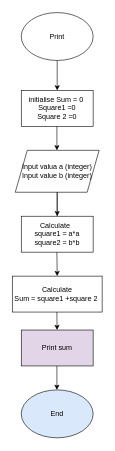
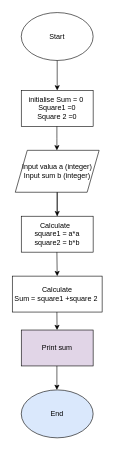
  <mxCell id="0" />
  <mxCell id="1" parent="0" />
- <mxCell id="2" value="Print" style="ellipse;whiteSpace=wrap;html=1;" vertex="1" parent="1"><mxGeometry x="35" y="20" width="120" height="80" as="geometry" /></mxCell>
+ <mxCell id="2" value="Start" style="ellipse;whiteSpace=wrap;html=1;" vertex="1" parent="1"><mxGeometry x="35" y="20" width="120" height="80" as="geometry" /></mxCell>
  <mxCell id="3" value="" style="endArrow=classic;html=1;rounded=0;" edge="1" parent="1"><mxGeometry width="50" height="50" relative="1" as="geometry"><mxPoint x="95" y="100" as="sourcePoint" /><mxPoint x="95" y="150" as="targetPoint" /></mxGeometry></mxCell>
  <mxCell id="4" value="initialise Sum = 0&amp;nbsp;&lt;br&gt;Square1 =0&lt;br&gt;Square 2 =0" style="rounded=0;whiteSpace=wrap;html=1;" vertex="1" parent="1"><mxGeometry x="35" y="150" width="120" height="60" as="geometry" /></mxCell>
  <mxCell id="5" value="" style="endArrow=classic;html=1;rounded=0;" edge="1" parent="1"><mxGeometry width="50" height="50" relative="1" as="geometry"><mxPoint x="94.5" y="210" as="sourcePoint" /><mxPoint x="94.5" y="250" as="targetPoint" /><Array as="points"><mxPoint x="94.5" y="230" /></Array></mxGeometry></mxCell>
- <mxCell id="6" value="Input valua a (integer)&lt;br&gt;Input value b (integer)" style="shape=parallelogram;perimeter=parallelogramPerimeter;whiteSpace=wrap;html=1;fixedSize=1;" vertex="1" parent="1"><mxGeometry x="25" y="250" width="140" height="70" as="geometry" /></mxCell>
+ <mxCell id="6" value="Input valua a (integer)&lt;br&gt;Input sum b (integer)" style="shape=parallelogram;perimeter=parallelogramPerimeter;whiteSpace=wrap;html=1;fixedSize=1;" vertex="1" parent="1"><mxGeometry x="25" y="250" width="140" height="70" as="geometry" /></mxCell>
  <mxCell id="7" value="" style="endArrow=classic;html=1;rounded=0;" edge="1" parent="1"><mxGeometry width="50" height="50" relative="1" as="geometry"><mxPoint x="95" y="360" as="sourcePoint" /><mxPoint x="95" y="360" as="targetPoint" /><Array as="points"><mxPoint x="95" y="320" /></Array></mxGeometry></mxCell>
  <mxCell id="8" value="Calculate &amp;nbsp;&lt;br&gt;square1 = a*a&lt;br&gt;square2 = b*b" style="rounded=0;whiteSpace=wrap;html=1;" vertex="1" parent="1"><mxGeometry x="35" y="360" width="120" height="60" as="geometry" /></mxCell>
  <mxCell id="9" value="Calculate&lt;br&gt;Sum = square1 +square 2&amp;nbsp;" style="rounded=0;whiteSpace=wrap;html=1;" vertex="1" parent="1"><mxGeometry x="20" y="460" width="150" height="60" as="geometry" /></mxCell>
  <mxCell id="10" value="" style="endArrow=classic;html=1;rounded=0;" edge="1" parent="1"><mxGeometry width="50" height="50" relative="1" as="geometry"><mxPoint x="94.5" y="420" as="sourcePoint" /><mxPoint x="95" y="460" as="targetPoint" /></mxGeometry></mxCell>
  <mxCell id="11" value="" style="endArrow=classic;html=1;rounded=0;" edge="1" parent="1" target="12"><mxGeometry width="50" height="50" relative="1" as="geometry"><mxPoint x="94.5" y="520" as="sourcePoint" /><mxPoint x="94.5" y="580" as="targetPoint" /></mxGeometry></mxCell>
  <mxCell id="12" value="Print sum" style="rounded=0;whiteSpace=wrap;html=1;fillColor=#e1d5e7;" vertex="1" parent="1"><mxGeometry x="35" y="550" width="120" height="60" as="geometry" /></mxCell>
  <mxCell id="13" value="End" style="ellipse;whiteSpace=wrap;html=1;fillColor=#dae8fc;" vertex="1" parent="1"><mxGeometry x="35" y="650" width="120" height="80" as="geometry" /></mxCell>
  <mxCell id="14" value="" style="endArrow=classic;html=1;rounded=0;" edge="1" parent="1"><mxGeometry width="50" height="50" relative="1" as="geometry"><mxPoint x="94.5" y="610" as="sourcePoint" /><mxPoint x="94.5" y="650" as="targetPoint" /></mxGeometry></mxCell>
